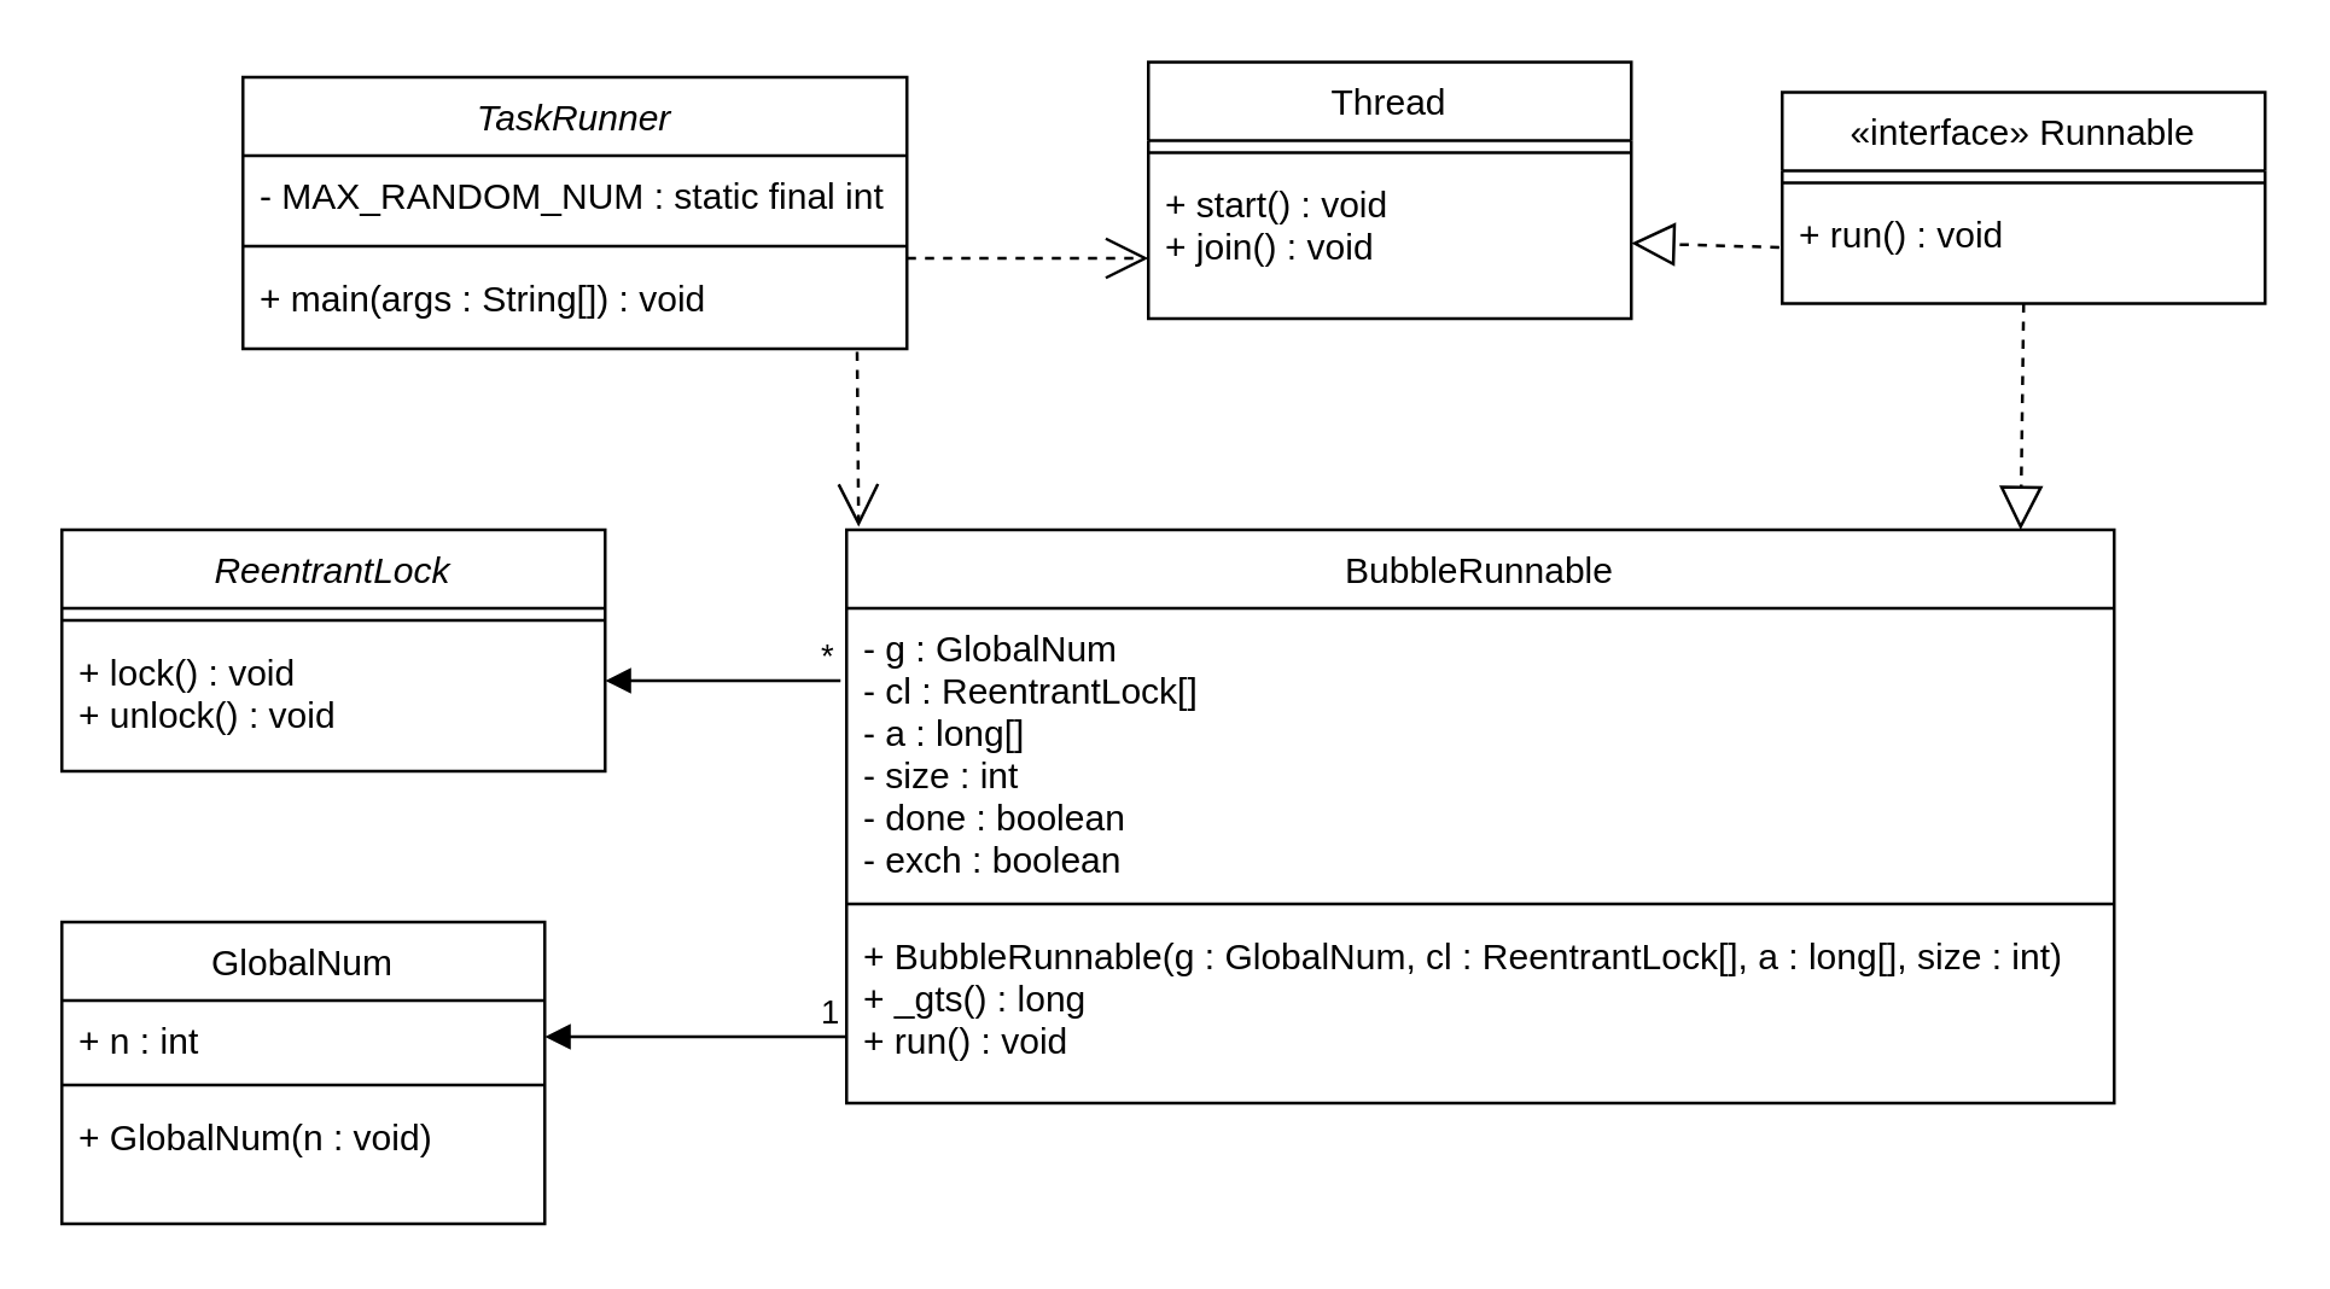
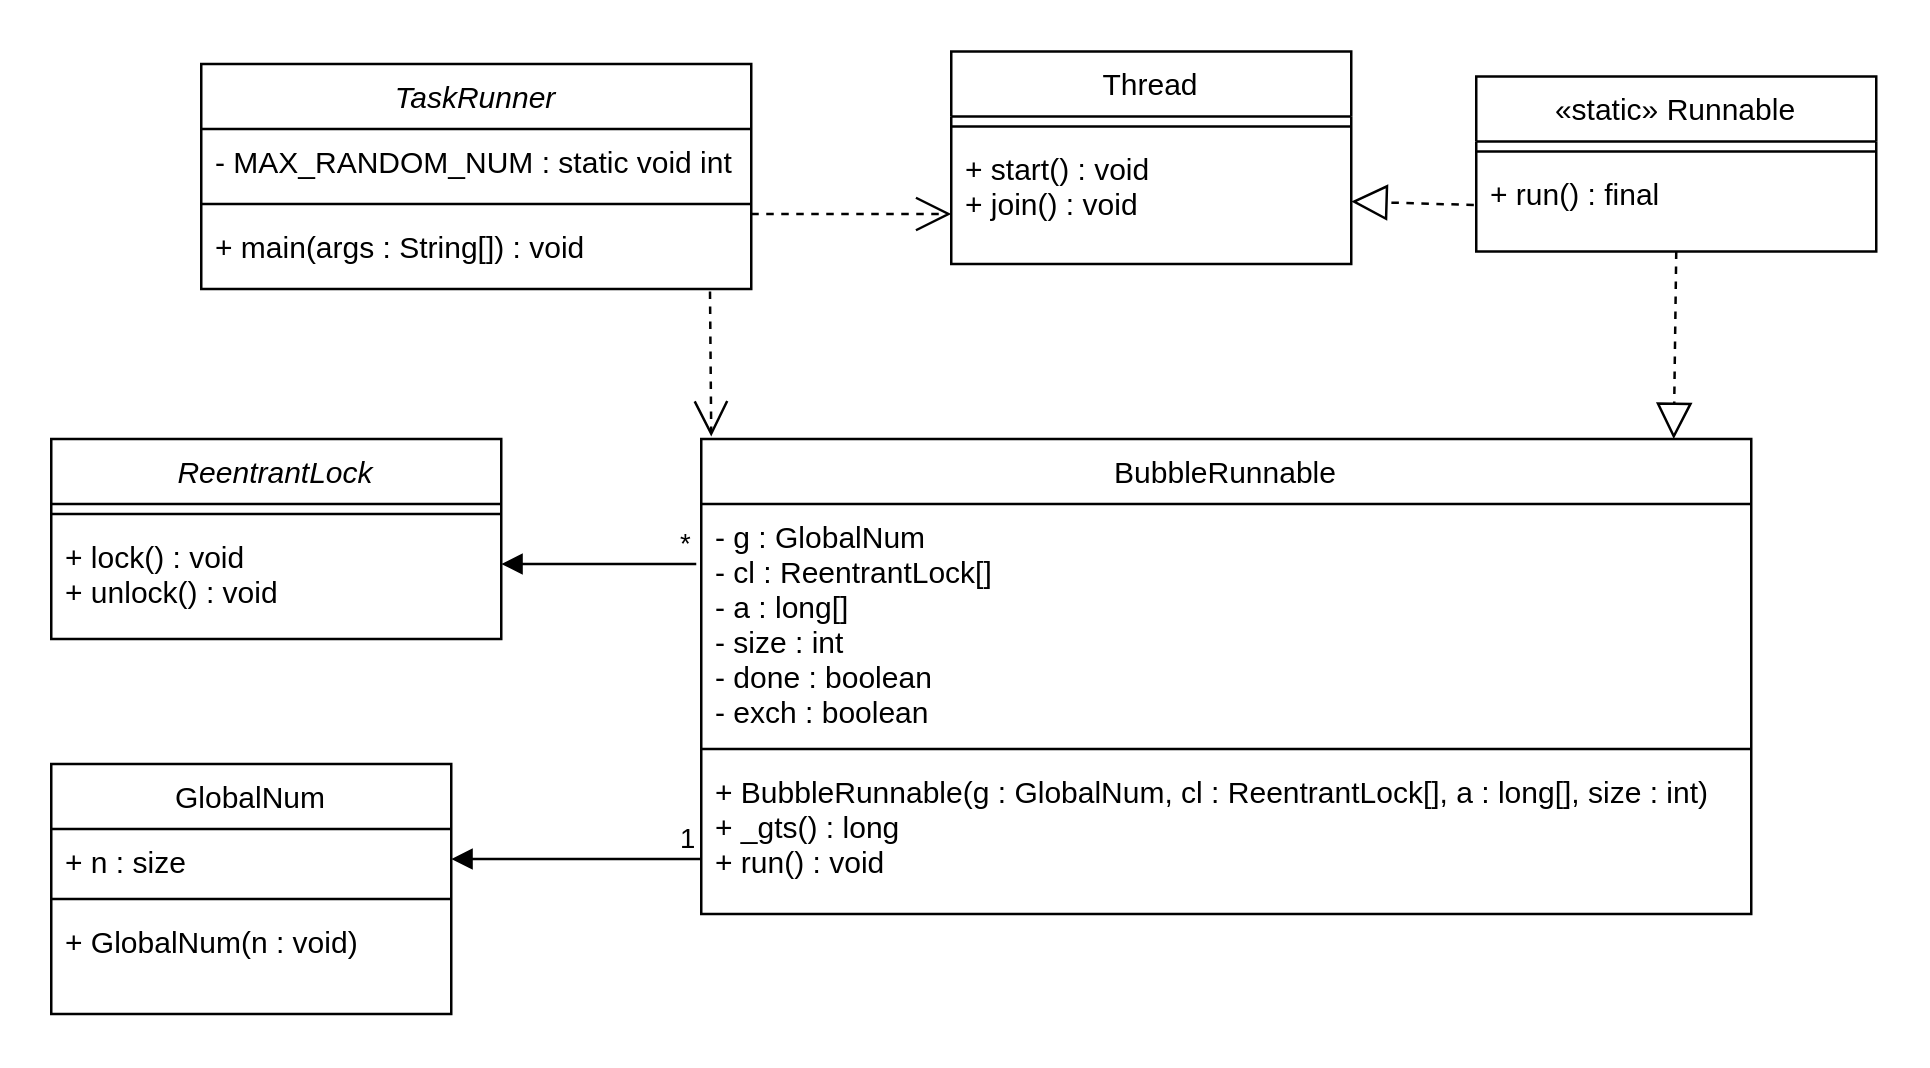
  <mxCell id="0" />
  <mxCell id="1" parent="0" />
  <mxCell id="2" value="TaskRunner" style="swimlane;fontStyle=2;align=center;verticalAlign=top;childLayout=stackLayout;horizontal=1;startSize=26;horizontalStack=0;resizeParent=1;resizeLast=0;collapsible=1;marginBottom=0;rounded=0;shadow=0;strokeWidth=1;" parent="1" vertex="1"><mxGeometry x="80" y="25" width="220" height="90" as="geometry"><mxRectangle x="230" y="140" width="160" height="26" as="alternateBounds" /></mxGeometry></mxCell>
- <mxCell id="3" value="- MAX_RANDOM_NUM : static final int " style="text;align=left;verticalAlign=top;spacingLeft=4;spacingRight=4;overflow=hidden;rotatable=0;points=[[0,0.5],[1,0.5]];portConstraint=eastwest;" parent="2" vertex="1"><mxGeometry y="26" width="220" height="26" as="geometry" /></mxCell>
+ <mxCell id="3" value="- MAX_RANDOM_NUM : static void int " style="text;align=left;verticalAlign=top;spacingLeft=4;spacingRight=4;overflow=hidden;rotatable=0;points=[[0,0.5],[1,0.5]];portConstraint=eastwest;" parent="2" vertex="1"><mxGeometry y="26" width="220" height="26" as="geometry" /></mxCell>
  <mxCell id="4" value="" style="line;html=1;strokeWidth=1;align=left;verticalAlign=middle;spacingTop=-1;spacingLeft=3;spacingRight=3;rotatable=0;labelPosition=right;points=[];portConstraint=eastwest;" parent="2" vertex="1"><mxGeometry y="52" width="220" height="8" as="geometry" /></mxCell>
  <mxCell id="5" value="" style="endArrow=open;endSize=12;dashed=1;html=1;exitX=0.818;exitY=1.154;exitDx=0;exitDy=0;exitPerimeter=0;" edge="1" parent="2"><mxGeometry width="160" relative="1" as="geometry"><mxPoint x="220" y="60.004" as="sourcePoint" /><mxPoint x="300" y="60" as="targetPoint" /><Array as="points" /></mxGeometry></mxCell>
  <mxCell id="6" value="+ main(args : String[]) : void" style="text;align=left;verticalAlign=top;spacingLeft=4;spacingRight=4;overflow=hidden;rotatable=0;points=[[0,0.5],[1,0.5]];portConstraint=eastwest;" parent="2" vertex="1"><mxGeometry y="60" width="220" height="26" as="geometry" /></mxCell>
  <mxCell id="7" value="GlobalNum" style="swimlane;fontStyle=0;align=center;verticalAlign=top;childLayout=stackLayout;horizontal=1;startSize=26;horizontalStack=0;resizeParent=1;resizeLast=0;collapsible=1;marginBottom=0;rounded=0;shadow=0;strokeWidth=1;" parent="1" vertex="1"><mxGeometry x="20" y="305" width="160" height="100" as="geometry"><mxRectangle x="340" y="380" width="170" height="26" as="alternateBounds" /></mxGeometry></mxCell>
- <mxCell id="8" value="+ n : int" style="text;align=left;verticalAlign=top;spacingLeft=4;spacingRight=4;overflow=hidden;rotatable=0;points=[[0,0.5],[1,0.5]];portConstraint=eastwest;" parent="7" vertex="1"><mxGeometry y="26" width="160" height="24" as="geometry" /></mxCell>
+ <mxCell id="8" value="+ n : size" style="text;align=left;verticalAlign=top;spacingLeft=4;spacingRight=4;overflow=hidden;rotatable=0;points=[[0,0.5],[1,0.5]];portConstraint=eastwest;" parent="7" vertex="1"><mxGeometry y="26" width="160" height="24" as="geometry" /></mxCell>
  <mxCell id="9" value="" style="line;html=1;strokeWidth=1;align=left;verticalAlign=middle;spacingTop=-1;spacingLeft=3;spacingRight=3;rotatable=0;labelPosition=right;points=[];portConstraint=eastwest;" parent="7" vertex="1"><mxGeometry y="50" width="160" height="8" as="geometry" /></mxCell>
  <mxCell id="10" value="+ GlobalNum(n : void)  " style="text;align=left;verticalAlign=top;spacingLeft=4;spacingRight=4;overflow=hidden;rotatable=0;points=[[0,0.5],[1,0.5]];portConstraint=eastwest;" vertex="1" parent="7"><mxGeometry y="58" width="160" height="24" as="geometry" /></mxCell>
  <mxCell id="11" value="BubbleRunnable" style="swimlane;fontStyle=0;align=center;verticalAlign=top;childLayout=stackLayout;horizontal=1;startSize=26;horizontalStack=0;resizeParent=1;resizeLast=0;collapsible=1;marginBottom=0;rounded=0;shadow=0;strokeWidth=1;" parent="1" vertex="1"><mxGeometry x="280" y="175" width="420" height="190" as="geometry"><mxRectangle x="470" y="190" width="160" height="26" as="alternateBounds" /></mxGeometry></mxCell>
  <mxCell id="12" value="- g : GlobalNum&#10;- cl : ReentrantLock[] &#10;- a : long[] &#10;- size : int&#10;- done : boolean &#10;- exch : boolean " style="text;align=left;verticalAlign=top;spacingLeft=4;spacingRight=4;overflow=hidden;rotatable=0;points=[[0,0.5],[1,0.5]];portConstraint=eastwest;" parent="11" vertex="1"><mxGeometry y="26" width="420" height="94" as="geometry" /></mxCell>
  <mxCell id="13" value="" style="line;html=1;strokeWidth=1;align=left;verticalAlign=middle;spacingTop=-1;spacingLeft=3;spacingRight=3;rotatable=0;labelPosition=right;points=[];portConstraint=eastwest;" vertex="1" parent="11"><mxGeometry y="120" width="420" height="8" as="geometry" /></mxCell>
  <mxCell id="14" value="+ BubbleRunnable(g : GlobalNum, cl : ReentrantLock[], a : long[], size : int)&#10;+ _gts() : long&#10;+ run() : void" style="text;align=left;verticalAlign=top;spacingLeft=4;spacingRight=4;overflow=hidden;rotatable=0;points=[[0,0.5],[1,0.5]];portConstraint=eastwest;" vertex="1" parent="11"><mxGeometry y="128" width="420" height="62" as="geometry" /></mxCell>
  <mxCell id="15" value="" style="endArrow=block;dashed=1;endFill=0;endSize=12;html=1;exitX=0.5;exitY=1;exitDx=0;exitDy=0;" edge="1" parent="1" source="16"><mxGeometry width="160" relative="1" as="geometry"><mxPoint x="489" y="95" as="sourcePoint" /><mxPoint x="669" y="175" as="targetPoint" /></mxGeometry></mxCell>
- <mxCell id="16" value="«interface» Runnable" style="swimlane;fontStyle=0;align=center;verticalAlign=top;childLayout=stackLayout;horizontal=1;startSize=26;horizontalStack=0;resizeParent=1;resizeLast=0;collapsible=1;marginBottom=0;rounded=0;shadow=0;strokeWidth=1;" vertex="1" parent="1"><mxGeometry x="590" y="30" width="160" height="70" as="geometry"><mxRectangle x="340" y="380" width="170" height="26" as="alternateBounds" /></mxGeometry></mxCell>
+ <mxCell id="16" value="«static» Runnable" style="swimlane;fontStyle=0;align=center;verticalAlign=top;childLayout=stackLayout;horizontal=1;startSize=26;horizontalStack=0;resizeParent=1;resizeLast=0;collapsible=1;marginBottom=0;rounded=0;shadow=0;strokeWidth=1;" vertex="1" parent="1"><mxGeometry x="590" y="30" width="160" height="70" as="geometry"><mxRectangle x="340" y="380" width="170" height="26" as="alternateBounds" /></mxGeometry></mxCell>
  <mxCell id="17" value="" style="line;html=1;strokeWidth=1;align=left;verticalAlign=middle;spacingTop=-1;spacingLeft=3;spacingRight=3;rotatable=0;labelPosition=right;points=[];portConstraint=eastwest;" vertex="1" parent="16"><mxGeometry y="26" width="160" height="8" as="geometry" /></mxCell>
- <mxCell id="18" value="+ run() : void" style="text;align=left;verticalAlign=top;spacingLeft=4;spacingRight=4;overflow=hidden;rotatable=0;points=[[0,0.5],[1,0.5]];portConstraint=eastwest;" vertex="1" parent="16"><mxGeometry y="34" width="160" height="24" as="geometry" /></mxCell>
+ <mxCell id="18" value="+ run() : final" style="text;align=left;verticalAlign=top;spacingLeft=4;spacingRight=4;overflow=hidden;rotatable=0;points=[[0,0.5],[1,0.5]];portConstraint=eastwest;" vertex="1" parent="16"><mxGeometry y="34" width="160" height="24" as="geometry" /></mxCell>
  <mxCell id="19" value="" style="endArrow=open;endSize=12;dashed=1;html=1;exitX=0.925;exitY=1.191;exitDx=0;exitDy=0;exitPerimeter=0;" edge="1" parent="1" source="6"><mxGeometry width="160" relative="1" as="geometry"><mxPoint x="320" y="105" as="sourcePoint" /><mxPoint x="284" y="174" as="targetPoint" /><Array as="points" /></mxGeometry></mxCell>
  <mxCell id="20" value="" style="endArrow=block;endFill=1;html=1;edgeStyle=orthogonalEdgeStyle;align=left;verticalAlign=top;" edge="1" parent="1" source="14" target="8"><mxGeometry x="-0.102" y="12" relative="1" as="geometry"><mxPoint x="277.9" y="292.492" as="sourcePoint" /><mxPoint x="170" y="293.5" as="targetPoint" /><Array as="points"><mxPoint x="260" y="343" /><mxPoint x="260" y="343" /></Array><mxPoint as="offset" /></mxGeometry></mxCell>
  <mxCell id="21" value="1" style="edgeLabel;resizable=0;html=1;align=left;verticalAlign=bottom;" connectable="0" vertex="1" parent="20"><mxGeometry x="-1" relative="1" as="geometry"><mxPoint x="-10" as="offset" /></mxGeometry></mxCell>
  <mxCell id="22" value="ReentrantLock" style="swimlane;fontStyle=2;align=center;verticalAlign=top;childLayout=stackLayout;horizontal=1;startSize=26;horizontalStack=0;resizeParent=1;resizeLast=0;collapsible=1;marginBottom=0;rounded=0;shadow=0;strokeWidth=1;" vertex="1" parent="1"><mxGeometry x="20" y="175" width="180" height="80" as="geometry"><mxRectangle x="230" y="140" width="160" height="26" as="alternateBounds" /></mxGeometry></mxCell>
  <mxCell id="23" value="" style="line;html=1;strokeWidth=1;align=left;verticalAlign=middle;spacingTop=-1;spacingLeft=3;spacingRight=3;rotatable=0;labelPosition=right;points=[];portConstraint=eastwest;" vertex="1" parent="22"><mxGeometry y="26" width="180" height="8" as="geometry" /></mxCell>
  <mxCell id="24" value="+ lock() : void&#10;+ unlock() : void" style="text;align=left;verticalAlign=top;spacingLeft=4;spacingRight=4;overflow=hidden;rotatable=0;points=[[0,0.5],[1,0.5]];portConstraint=eastwest;" vertex="1" parent="22"><mxGeometry y="34" width="180" height="46" as="geometry" /></mxCell>
  <mxCell id="25" value="" style="endArrow=block;endFill=1;html=1;edgeStyle=orthogonalEdgeStyle;align=left;verticalAlign=top;" edge="1" parent="1" target="22"><mxGeometry x="-0.026" y="20" relative="1" as="geometry"><mxPoint x="278" y="225" as="sourcePoint" /><mxPoint x="330" y="225" as="targetPoint" /><Array as="points"><mxPoint x="278" y="225" /></Array><mxPoint as="offset" /></mxGeometry></mxCell>
  <mxCell id="26" value="*" style="edgeLabel;resizable=0;html=1;align=left;verticalAlign=bottom;" connectable="0" vertex="1" parent="25"><mxGeometry x="-1" relative="1" as="geometry"><mxPoint x="-8" as="offset" /></mxGeometry></mxCell>
  <mxCell id="27" value="Thread" style="swimlane;fontStyle=0;align=center;verticalAlign=top;childLayout=stackLayout;horizontal=1;startSize=26;horizontalStack=0;resizeParent=1;resizeLast=0;collapsible=1;marginBottom=0;rounded=0;shadow=0;strokeWidth=1;" vertex="1" parent="1"><mxGeometry x="380" y="20" width="160" height="85" as="geometry"><mxRectangle x="340" y="380" width="170" height="26" as="alternateBounds" /></mxGeometry></mxCell>
  <mxCell id="28" value="" style="line;html=1;strokeWidth=1;align=left;verticalAlign=middle;spacingTop=-1;spacingLeft=3;spacingRight=3;rotatable=0;labelPosition=right;points=[];portConstraint=eastwest;" vertex="1" parent="27"><mxGeometry y="26" width="160" height="8" as="geometry" /></mxCell>
  <mxCell id="29" value="+ start() : void&#10;+ join() : void&#10;" style="text;align=left;verticalAlign=top;spacingLeft=4;spacingRight=4;overflow=hidden;rotatable=0;points=[[0,0.5],[1,0.5]];portConstraint=eastwest;" vertex="1" parent="27"><mxGeometry y="34" width="160" height="46" as="geometry" /></mxCell>
  <mxCell id="30" value="" style="endArrow=block;dashed=1;endFill=0;endSize=12;html=1;exitX=-0.006;exitY=0.725;exitDx=0;exitDy=0;exitPerimeter=0;" edge="1" parent="1" source="18"><mxGeometry width="160" relative="1" as="geometry"><mxPoint x="561" y="65" as="sourcePoint" /><mxPoint x="540" y="80" as="targetPoint" /></mxGeometry></mxCell>
